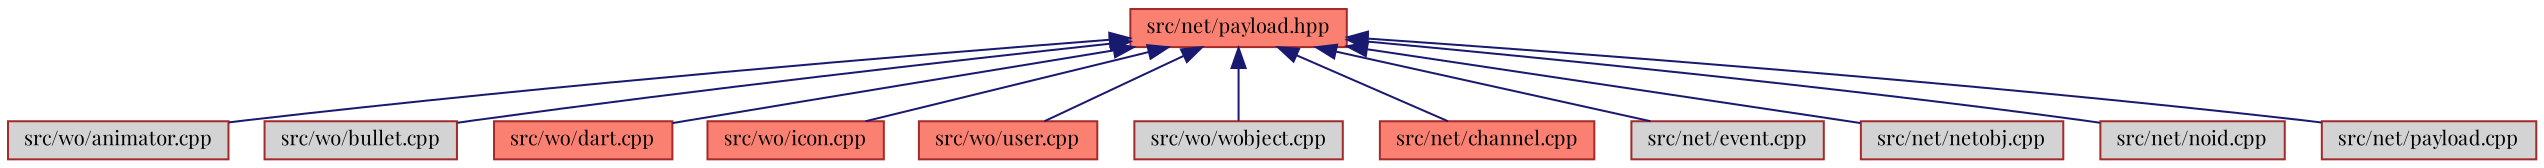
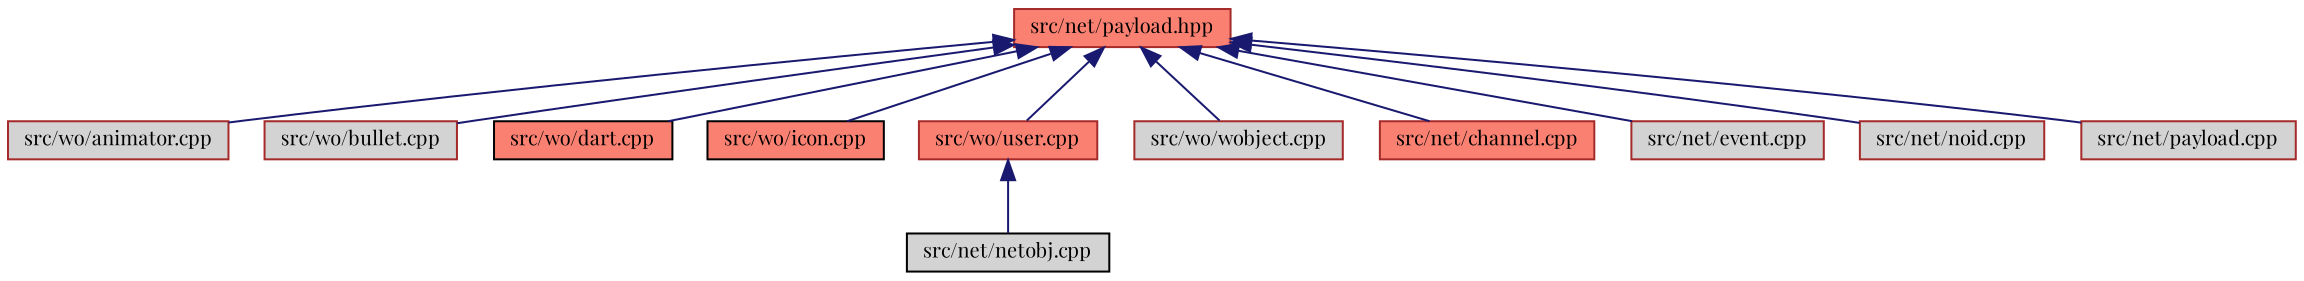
  digraph {
    fontname="Playfair Display"
    node [color=brown fillcolor=lightgrey fontname="Playfair Display" fontsize=10 shape=record style=filled]
    edge [color=midnightblue dir=back fontname="Playfair Display" fontsize=10 labelfontname=FreeSans labelfontsize=10 style=solid]
    n1 [fillcolor=salmon fontcolor=black height=0.2 label="src/net/payload.hpp" width=0.4]
    n2 [height=0.2 label="src/wo/animator.cpp" width=0.4]
    n3 [height=0.2 label="src/wo/bullet.cpp" width=0.4]
-   n4 [fillcolor=salmon height=0.2 label="src/wo/dart.cpp" width=0.4]
-   n5 [fillcolor=salmon height=0.2 label="src/wo/icon.cpp" width=0.4]
+   n4 [color=black fillcolor=salmon height=0.2 label="src/wo/dart.cpp" width=0.4]
+   n5 [color=black fillcolor=salmon height=0.2 label="src/wo/icon.cpp" width=0.4]
    n6 [fillcolor=salmon height=0.2 label="src/wo/user.cpp" width=0.4]
    n7 [height=0.2 label="src/wo/wobject.cpp" width=0.4]
    n8 [fillcolor=salmon height=0.2 label="src/net/channel.cpp" width=0.4]
    n9 [height=0.2 label="src/net/event.cpp" width=0.4]
-   n10 [height=0.2 label="src/net/netobj.cpp" width=0.4]
+   n10 [color=black height=0.2 label="src/net/netobj.cpp" width=0.4]
    n11 [height=0.2 label="src/net/noid.cpp" width=0.4]
    n12 [height=0.2 label="src/net/payload.cpp" width=0.4]
    n1 -> n2
    n1 -> n3
    n1 -> n4
    n1 -> n5
    n1 -> n6
    n1 -> n7
    n1 -> n8
    n1 -> n9
-   n1 -> n10
+   n6 -> n10
    n1 -> n11
    n1 -> n12
  }
